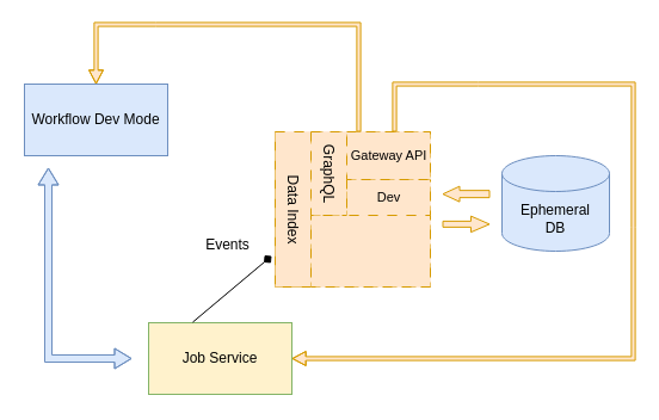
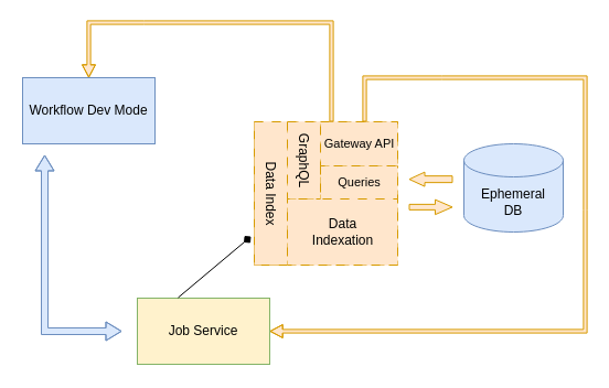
  <mxCell id="0" />
  <mxCell id="1" parent="0" />
  <mxCell id="2" value="Workflow Dev Mode" style="rounded=0;whiteSpace=wrap;html=1;fillColor=#dae8fc;strokeColor=#6c8ebf;" vertex="1" parent="1"><mxGeometry x="20" y="70" width="120" height="60" as="geometry" /></mxCell>
  <mxCell id="3" value="Job Service" style="rounded=0;whiteSpace=wrap;html=1;fillColor=#fff2cc;strokeColor=#82b366;" vertex="1" parent="1"><mxGeometry x="124" y="270" width="120" height="60" as="geometry" /></mxCell>
  <mxCell id="4" value="" style="endArrow=diamond;html=1;rounded=0;exitX=0.308;exitY=-0.008;exitDx=0;exitDy=0;entryX=0.988;entryY=1.1;entryDx=0;entryDy=0;entryPerimeter=0;exitPerimeter=0;" edge="1" parent="1" source="3" target="11"><mxGeometry width="50" height="50" relative="1" as="geometry"><mxPoint x="150" y="260" as="sourcePoint" /><mxPoint x="126" y="206" as="targetPoint" /></mxGeometry></mxCell>
  <mxCell id="5" value="" style="whiteSpace=wrap;html=1;aspect=fixed;fillColor=#ffe6cc;strokeColor=#d79b00;dashed=1;dashPattern=8 8;" vertex="1" parent="1"><mxGeometry x="230" y="110" width="130" height="130" as="geometry" /></mxCell>
  <mxCell id="6" value="" style="rounded=0;whiteSpace=wrap;html=1;fillColor=#ffe6cc;strokeColor=#d79b00;dashed=1;dashPattern=8 8;" vertex="1" parent="1"><mxGeometry x="260" y="180" width="100" height="60" as="geometry" /></mxCell>
  <mxCell id="7" value="" style="rounded=0;whiteSpace=wrap;html=1;direction=west;fillColor=#ffe6cc;strokeColor=#d79b00;dashed=1;dashPattern=8 8;" vertex="1" parent="1"><mxGeometry x="230" y="110" width="30" height="130" as="geometry" /></mxCell>
  <mxCell id="8" value="" style="rounded=0;whiteSpace=wrap;html=1;fillColor=#ffe6cc;strokeColor=#d79b00;dashed=1;dashPattern=8 8;" vertex="1" parent="1"><mxGeometry x="260" y="110" width="30" height="70" as="geometry" /></mxCell>
  <mxCell id="9" value="" style="rounded=0;whiteSpace=wrap;html=1;fillColor=#ffe6cc;strokeColor=#d79b00;dashed=1;dashPattern=8 8;" vertex="1" parent="1"><mxGeometry x="290" y="150" width="70" height="30" as="geometry" /></mxCell>
  <mxCell id="10" value="" style="rounded=0;whiteSpace=wrap;html=1;fillColor=#ffe6cc;strokeColor=#d79b00;dashed=1;dashPattern=8 8;" vertex="1" parent="1"><mxGeometry x="290" y="110" width="70" height="40" as="geometry" /></mxCell>
  <mxCell id="11" value="Data Index" style="text;html=1;align=center;verticalAlign=middle;resizable=0;points=[];autosize=1;rotation=90;dashed=1;dashPattern=8 8;" vertex="1" parent="1"><mxGeometry x="205" y="160" width="80" height="30" as="geometry" /></mxCell>
  <mxCell id="12" value="GraphQL" style="text;html=1;align=center;verticalAlign=middle;resizable=0;points=[];autosize=1;rotation=90;dashed=1;dashPattern=8 8;" vertex="1" parent="1"><mxGeometry x="240" y="130" width="70" height="30" as="geometry" /></mxCell>
  <mxCell id="13" value="&lt;font style=&quot;font-size: 11px;&quot;&gt;Gateway API&lt;/font&gt;" style="text;html=1;align=center;verticalAlign=middle;resizable=0;points=[];autosize=1;dashed=1;dashPattern=8 8;" vertex="1" parent="1"><mxGeometry x="280" y="115" width="90" height="30" as="geometry" /></mxCell>
- <mxCell id="14" value="&lt;font style=&quot;font-size: 11px;&quot;&gt;Dev&lt;/font&gt;" style="text;html=1;align=center;verticalAlign=middle;resizable=0;points=[];autosize=1;dashed=1;dashPattern=8 8;" vertex="1" parent="1"><mxGeometry x="295" y="150" width="60" height="30" as="geometry" /></mxCell>
+ <mxCell id="14" value="&lt;font style=&quot;font-size: 11px;&quot;&gt;Queries&lt;/font&gt;" style="text;html=1;align=center;verticalAlign=middle;resizable=0;points=[];autosize=1;dashed=1;dashPattern=8 8;" vertex="1" parent="1"><mxGeometry x="295" y="150" width="60" height="30" as="geometry" /></mxCell>
+ <mxCell id="15" value="Data&lt;br&gt;Indexation" style="text;html=1;align=center;verticalAlign=middle;resizable=0;points=[];autosize=1;strokeColor=none;fillColor=none;dashed=1;dashPattern=8 8;" vertex="1" parent="1"><mxGeometry x="270" y="190" width="80" height="40" as="geometry" /></mxCell>
  <mxCell id="16" value="Ephemeral&lt;br&gt;DB" style="shape=cylinder3;whiteSpace=wrap;html=1;boundedLbl=1;backgroundOutline=1;size=15;fillColor=#dae8fc;strokeColor=#6c8ebf;" vertex="1" parent="1"><mxGeometry x="420" y="130" width="90" height="80" as="geometry" /></mxCell>
  <mxCell id="17" value="" style="shape=flexArrow;endArrow=classic;html=1;rounded=0;width=3.2;endSize=3.4;endWidth=7.68;fillColor=#ffe6cc;strokeColor=#d79b00;entryX=0.5;entryY=0;entryDx=0;entryDy=0;" edge="1" parent="1" target="2"><mxGeometry width="50" height="50" relative="1" as="geometry"><mxPoint x="300" y="110" as="sourcePoint" /><mxPoint x="-30" y="50" as="targetPoint" /><Array as="points"><mxPoint x="300" y="20" /><mxPoint x="130" y="20" /><mxPoint x="80" y="20" /></Array></mxGeometry></mxCell>
  <mxCell id="18" value="" style="shape=flexArrow;endArrow=classic;html=1;rounded=0;width=3.2;endSize=3.4;endWidth=7.68;fillColor=#ffe6cc;strokeColor=#d79b00;entryX=1;entryY=0.5;entryDx=0;entryDy=0;" edge="1" parent="1" target="3"><mxGeometry width="50" height="50" relative="1" as="geometry"><mxPoint x="330" y="110" as="sourcePoint" /><mxPoint x="-90" y="260" as="targetPoint" /><Array as="points"><mxPoint x="330" y="70" /><mxPoint x="400" y="70" /><mxPoint x="530" y="70" /><mxPoint x="530" y="190" /><mxPoint x="530" y="300" /></Array></mxGeometry></mxCell>
- <mxCell id="19" value="Events" style="text;html=1;align=center;verticalAlign=middle;resizable=0;points=[];autosize=1;strokeColor=none;fillColor=none;" vertex="1" parent="1"><mxGeometry x="160" y="190" width="60" height="30" as="geometry" /></mxCell>
  <mxCell id="20" value="" style="shape=flexArrow;endArrow=classic;startArrow=classic;html=1;rounded=0;width=6;startSize=4.33;startWidth=10;endWidth=10;endSize=4.33;fillColor=#dae8fc;strokeColor=#6c8ebf;" edge="1" parent="1"><mxGeometry width="100" height="100" relative="1" as="geometry"><mxPoint x="110" y="300" as="sourcePoint" /><mxPoint x="40" y="140" as="targetPoint" /><Array as="points"><mxPoint x="40" y="300" /></Array></mxGeometry></mxCell>
  <mxCell id="21" value="" style="shape=flexArrow;endArrow=classic;html=1;rounded=0;endWidth=7.5;endSize=4.835;width=5;fillColor=#ffe6cc;strokeColor=#d79b00;" edge="1" parent="1"><mxGeometry width="50" height="50" relative="1" as="geometry"><mxPoint x="370" y="187.38" as="sourcePoint" /><mxPoint x="410" y="187.38" as="targetPoint" /><Array as="points"><mxPoint x="370" y="187.38" /></Array></mxGeometry></mxCell>
  <mxCell id="22" value="" style="shape=flexArrow;endArrow=classic;html=1;rounded=0;endWidth=6;endSize=4.335;width=6;fillColor=#ffe6cc;strokeColor=#d79b00;" edge="1" parent="1"><mxGeometry width="50" height="50" relative="1" as="geometry"><mxPoint x="410" y="162.13" as="sourcePoint" /><mxPoint x="370" y="162.13" as="targetPoint" /><Array as="points" /></mxGeometry></mxCell>
